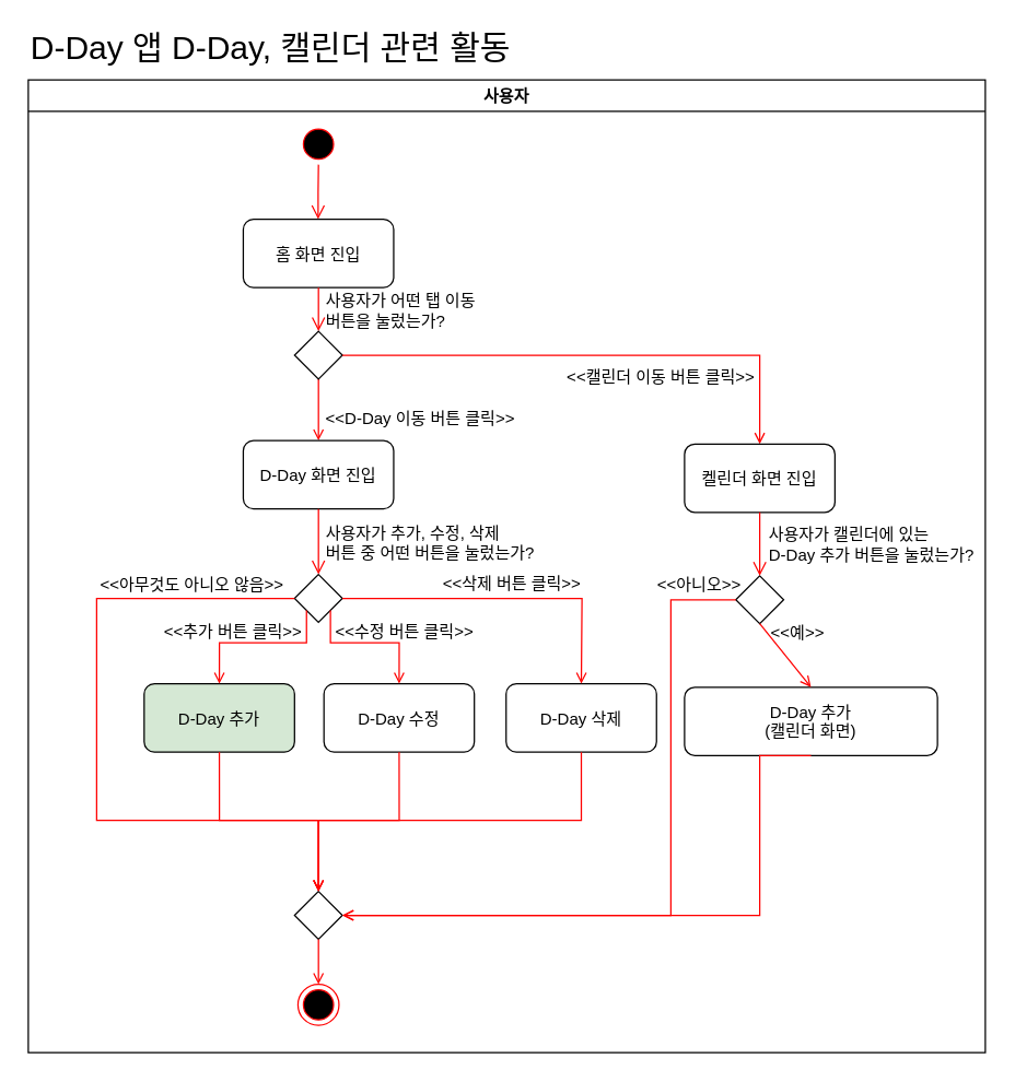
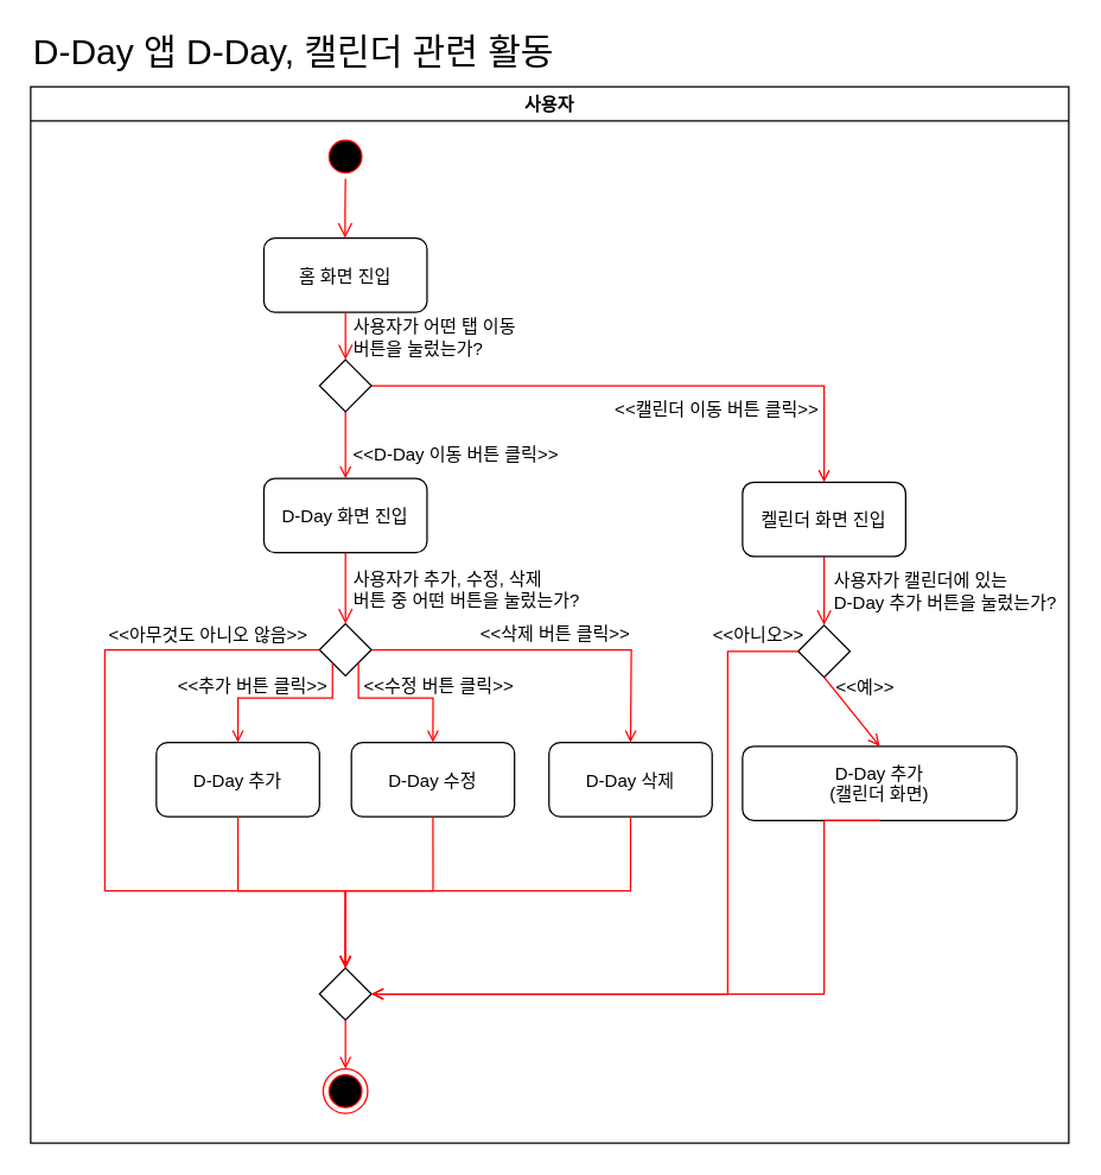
  <mxCell id="0" />
  <mxCell id="1" parent="0" />
  <mxCell id="2" value="사용자" style="swimlane;whiteSpace=wrap;startSize=23;" parent="1" vertex="1"><mxGeometry x="20" y="58" width="700" height="712" as="geometry" /></mxCell>
  <mxCell id="3" value="" style="ellipse;shape=startState;fillColor=#000000;strokeColor=#ff0000;" parent="2" vertex="1"><mxGeometry x="197.25" y="32" width="30" height="30" as="geometry" /></mxCell>
  <mxCell id="4" value="" style="edgeStyle=elbowEdgeStyle;elbow=horizontal;verticalAlign=bottom;endArrow=open;endSize=8;strokeColor=#FF0000;endFill=1;rounded=0" parent="2" source="3" target="5" edge="1"><mxGeometry x="100" y="40" as="geometry"><mxPoint x="212.25" y="102" as="targetPoint" /></mxGeometry></mxCell>
  <mxCell id="5" value="홈 화면 진입" style="rounded=1;" parent="2" vertex="1"><mxGeometry x="157.25" y="102" width="110" height="50" as="geometry" /></mxCell>
  <mxCell id="6" value="" style="endArrow=open;strokeColor=#FF0000;endFill=1;rounded=0;entryX=0.5;entryY=0;entryDx=0;entryDy=0;exitX=0.5;exitY=1;exitDx=0;exitDy=0;" parent="2" source="10" target="11" edge="1"><mxGeometry relative="1" as="geometry"><mxPoint x="212.25" y="304" as="targetPoint" /><mxPoint x="212.25" y="234" as="sourcePoint" /></mxGeometry></mxCell>
  <mxCell id="7" value="사용자가 어떤 탭 이동&lt;div&gt;버튼을 눌렀는가?&lt;/div&gt;" style="text;html=1;align=left;verticalAlign=middle;whiteSpace=wrap;rounded=0;" parent="2" vertex="1"><mxGeometry x="216.25" y="154" width="154.5" height="30" as="geometry" /></mxCell>
  <mxCell id="8" value="&amp;lt;&amp;lt;캘린더 이동 버튼 클릭&amp;gt;&amp;gt;" style="text;html=1;align=center;verticalAlign=middle;whiteSpace=wrap;rounded=0;" parent="2" vertex="1"><mxGeometry x="390" y="203" width="145.5" height="30" as="geometry" /></mxCell>
  <mxCell id="9" value="" style="edgeStyle=none;curved=1;rounded=0;orthogonalLoop=1;jettySize=auto;html=1;fontSize=12;startSize=8;endSize=8;strokeColor=#FF0000;endArrow=open;endFill=0;exitX=0.5;exitY=1;exitDx=0;exitDy=0;entryX=0.5;entryY=0;entryDx=0;entryDy=0;" parent="2" source="5" edge="1"><mxGeometry relative="1" as="geometry"><mxPoint x="212.25" y="184" as="targetPoint" /></mxGeometry></mxCell>
  <mxCell id="10" value="" style="rhombus;whiteSpace=wrap;html=1;" parent="2" vertex="1"><mxGeometry x="194.75" y="184" width="35" height="35" as="geometry" /></mxCell>
  <mxCell id="11" value="D-Day 화면 진입" style="rounded=1;" parent="2" vertex="1"><mxGeometry x="157.25" y="264" width="110" height="50" as="geometry" /></mxCell>
  <mxCell id="12" value="" style="endArrow=open;strokeColor=#FF0000;endFill=1;rounded=0;entryX=0.5;entryY=0;entryDx=0;entryDy=0;exitX=1;exitY=0.5;exitDx=0;exitDy=0;edgeStyle=orthogonalEdgeStyle;" parent="2" source="10" target="13" edge="1"><mxGeometry relative="1" as="geometry"><mxPoint x="237.25" y="201.02" as="sourcePoint" /><mxPoint x="404.75" y="201.02" as="targetPoint" /></mxGeometry></mxCell>
  <mxCell id="13" value="켈린더 화면 진입" style="rounded=1;" parent="2" vertex="1"><mxGeometry x="480" y="266.5" width="110" height="50" as="geometry" /></mxCell>
  <mxCell id="14" value="" style="rhombus;whiteSpace=wrap;html=1;" parent="2" vertex="1"><mxGeometry x="194.75" y="594" width="35" height="35" as="geometry" /></mxCell>
  <mxCell id="15" value="" style="rhombus;whiteSpace=wrap;html=1;" parent="2" vertex="1"><mxGeometry x="194.75" y="362" width="35" height="35" as="geometry" /></mxCell>
  <mxCell id="16" value="" style="edgeStyle=none;curved=1;rounded=0;orthogonalLoop=1;jettySize=auto;html=1;fontSize=12;startSize=8;endSize=8;strokeColor=#FF0000;endArrow=open;endFill=0;exitX=0.5;exitY=1;exitDx=0;exitDy=0;entryX=0.5;entryY=0;entryDx=0;entryDy=0;" parent="2" source="11" target="15" edge="1"><mxGeometry relative="1" as="geometry"><mxPoint x="222" y="162" as="sourcePoint" /><mxPoint x="222.25" y="194" as="targetPoint" /></mxGeometry></mxCell>
- <mxCell id="17" value="D-Day 추가" style="rounded=1;fillColor=#d5e8d4;" parent="2" vertex="1"><mxGeometry x="84.75" y="442" width="110" height="50" as="geometry" /></mxCell>
+ <mxCell id="17" value="D-Day 추가" style="rounded=1;" parent="2" vertex="1"><mxGeometry x="84.75" y="442" width="110" height="50" as="geometry" /></mxCell>
  <mxCell id="18" value="D-Day 수정" style="rounded=1;" parent="2" vertex="1"><mxGeometry x="216.25" y="442" width="110" height="50" as="geometry" /></mxCell>
  <mxCell id="19" value="D-Day 삭제" style="rounded=1;" parent="2" vertex="1"><mxGeometry x="349.5" y="442" width="110" height="50" as="geometry" /></mxCell>
  <mxCell id="20" value="" style="endArrow=open;strokeColor=#FF0000;endFill=1;rounded=0;entryX=0.5;entryY=0;entryDx=0;entryDy=0;edgeStyle=orthogonalEdgeStyle;exitX=0;exitY=1;exitDx=0;exitDy=0;" parent="2" source="15" target="17" edge="1"><mxGeometry relative="1" as="geometry"><mxPoint x="149.5" y="244" as="sourcePoint" /><mxPoint x="205" y="632" as="targetPoint" /><Array as="points"><mxPoint x="203" y="412" /><mxPoint x="140" y="412" /></Array></mxGeometry></mxCell>
  <mxCell id="21" value="" style="endArrow=open;strokeColor=#FF0000;endFill=1;rounded=0;entryX=0.5;entryY=0;entryDx=0;entryDy=0;edgeStyle=orthogonalEdgeStyle;exitX=1;exitY=1;exitDx=0;exitDy=0;" parent="2" source="15" target="18" edge="1"><mxGeometry relative="1" as="geometry"><mxPoint x="214" y="390" as="sourcePoint" /><mxPoint x="150" y="434" as="targetPoint" /><Array as="points"><mxPoint x="221" y="412" /><mxPoint x="271" y="412" /></Array></mxGeometry></mxCell>
  <mxCell id="22" value="" style="endArrow=open;strokeColor=#FF0000;endFill=1;rounded=0;entryX=0.5;entryY=0;entryDx=0;entryDy=0;edgeStyle=orthogonalEdgeStyle;exitX=1;exitY=0.5;exitDx=0;exitDy=0;" parent="2" source="15" target="19" edge="1"><mxGeometry relative="1" as="geometry"><mxPoint x="231" y="380" as="sourcePoint" /><mxPoint x="281" y="424" as="targetPoint" /><Array as="points"><mxPoint x="405" y="380" /><mxPoint x="405" y="380" /></Array></mxGeometry></mxCell>
  <mxCell id="23" value="" style="endArrow=open;strokeColor=#FF0000;endFill=1;rounded=0;edgeStyle=orthogonalEdgeStyle;exitX=0;exitY=0.5;exitDx=0;exitDy=0;entryX=0.5;entryY=0;entryDx=0;entryDy=0;" parent="2" source="15" target="14" edge="1"><mxGeometry relative="1" as="geometry"><mxPoint x="240" y="372" as="sourcePoint" /><mxPoint x="139.5" y="544" as="targetPoint" /><Array as="points"><mxPoint x="50" y="380" /><mxPoint x="50" y="542" /><mxPoint x="212" y="542" /></Array></mxGeometry></mxCell>
  <mxCell id="24" value="&amp;lt;&amp;lt;아무것도 아니오 않음&amp;gt;&amp;gt;" style="text;html=1;align=center;verticalAlign=middle;whiteSpace=wrap;rounded=0;" parent="2" vertex="1"><mxGeometry x="44.75" y="355" width="150" height="30" as="geometry" /></mxCell>
  <mxCell id="25" value="&amp;lt;&amp;lt;추가 버튼 클릭&amp;gt;&amp;gt;" style="text;html=1;align=center;verticalAlign=middle;whiteSpace=wrap;rounded=0;" parent="2" vertex="1"><mxGeometry x="94.75" y="389" width="109.75" height="30" as="geometry" /></mxCell>
  <mxCell id="26" value="&amp;lt;&amp;lt;수정 버튼 클릭&amp;gt;&amp;gt;" style="text;html=1;align=center;verticalAlign=middle;whiteSpace=wrap;rounded=0;" parent="2" vertex="1"><mxGeometry x="220" y="389" width="110.5" height="30" as="geometry" /></mxCell>
  <mxCell id="27" value="&amp;lt;&amp;lt;삭제 버튼 클릭&amp;gt;&amp;gt;" style="text;html=1;align=center;verticalAlign=middle;whiteSpace=wrap;rounded=0;" parent="2" vertex="1"><mxGeometry x="300" y="354" width="107.5" height="30" as="geometry" /></mxCell>
  <mxCell id="28" value="사용자가 추가, 수정,&amp;nbsp;&lt;span style=&quot;background-color: transparent; color: light-dark(rgb(0, 0, 0), rgb(255, 255, 255));&quot;&gt;삭제&lt;/span&gt;&lt;div&gt;&lt;span style=&quot;background-color: transparent; color: light-dark(rgb(0, 0, 0), rgb(255, 255, 255));&quot;&gt;버튼 중 어떤 버튼을 눌렀는가?&lt;/span&gt;&lt;/div&gt;" style="text;html=1;align=left;verticalAlign=middle;whiteSpace=wrap;rounded=0;" parent="2" vertex="1"><mxGeometry x="216.25" y="324" width="156.75" height="30" as="geometry" /></mxCell>
  <mxCell id="29" value="" style="ellipse;shape=endState;fillColor=#000000;strokeColor=#ff0000" parent="2" vertex="1"><mxGeometry x="197.25" y="662" width="30" height="30" as="geometry" /></mxCell>
  <mxCell id="30" value="" style="endArrow=open;strokeColor=#FF0000;endFill=1;rounded=0;entryX=0.5;entryY=0;entryDx=0;entryDy=0;exitX=0.5;exitY=1;exitDx=0;exitDy=0;" parent="2" source="14" target="29" edge="1"><mxGeometry relative="1" as="geometry"><mxPoint x="286.75" y="339" as="sourcePoint" /><mxPoint x="506.75" y="352" as="targetPoint" /><Array as="points" /></mxGeometry></mxCell>
  <mxCell id="31" value="" style="endArrow=open;strokeColor=#FF0000;endFill=1;rounded=0;entryX=0.5;entryY=0;entryDx=0;entryDy=0;edgeStyle=orthogonalEdgeStyle;exitX=0.5;exitY=1;exitDx=0;exitDy=0;" parent="2" source="17" target="14" edge="1"><mxGeometry relative="1" as="geometry"><mxPoint x="240" y="382" as="sourcePoint" /><mxPoint x="415" y="434" as="targetPoint" /><Array as="points"><mxPoint x="140" y="542" /><mxPoint x="212" y="542" /></Array></mxGeometry></mxCell>
  <mxCell id="32" value="" style="endArrow=open;strokeColor=#FF0000;endFill=1;rounded=0;edgeStyle=orthogonalEdgeStyle;exitX=0.5;exitY=1;exitDx=0;exitDy=0;entryX=0.5;entryY=0;entryDx=0;entryDy=0;" parent="2" source="18" target="14" edge="1"><mxGeometry relative="1" as="geometry"><mxPoint x="150" y="484" as="sourcePoint" /><mxPoint x="280" y="582" as="targetPoint" /><Array as="points"><mxPoint x="271" y="542" /><mxPoint x="212" y="542" /><mxPoint x="212" y="594" /></Array></mxGeometry></mxCell>
  <mxCell id="33" value="" style="endArrow=open;strokeColor=#FF0000;endFill=1;rounded=0;edgeStyle=orthogonalEdgeStyle;exitX=0.5;exitY=1;exitDx=0;exitDy=0;entryX=0.5;entryY=0;entryDx=0;entryDy=0;" parent="2" source="19" target="14" edge="1"><mxGeometry relative="1" as="geometry"><mxPoint x="281" y="484" as="sourcePoint" /><mxPoint x="230" y="592" as="targetPoint" /><Array as="points"><mxPoint x="404" y="542" /><mxPoint x="212" y="542" /><mxPoint x="212" y="594" /></Array></mxGeometry></mxCell>
  <mxCell id="34" value="" style="rhombus;whiteSpace=wrap;html=1;" parent="2" vertex="1"><mxGeometry x="517.5" y="363" width="35" height="35" as="geometry" /></mxCell>
  <mxCell id="35" value="" style="edgeStyle=none;curved=1;rounded=0;orthogonalLoop=1;jettySize=auto;html=1;fontSize=12;startSize=8;endSize=8;strokeColor=#FF0000;endArrow=open;endFill=0;exitX=0.5;exitY=1;exitDx=0;exitDy=0;entryX=0.5;entryY=0;entryDx=0;entryDy=0;" parent="2" source="13" target="34" edge="1"><mxGeometry relative="1" as="geometry"><mxPoint x="540" y="315" as="sourcePoint" /><mxPoint x="540" y="355" as="targetPoint" /></mxGeometry></mxCell>
  <mxCell id="36" value="사용자가 캘린더에 있는&lt;div&gt;D-Day 추가 버튼을 눌렀는가?&lt;/div&gt;" style="text;html=1;align=left;verticalAlign=middle;whiteSpace=wrap;rounded=0;" parent="2" vertex="1"><mxGeometry x="540" y="325" width="156.75" height="30" as="geometry" /></mxCell>
  <mxCell id="37" value="" style="endArrow=open;strokeColor=#FF0000;endFill=1;rounded=0;entryX=1;entryY=0.5;entryDx=0;entryDy=0;exitX=0;exitY=0.5;exitDx=0;exitDy=0;edgeStyle=orthogonalEdgeStyle;" parent="2" source="34" target="14" edge="1"><mxGeometry relative="1" as="geometry"><mxPoint x="577.5" y="431.5" as="sourcePoint" /><mxPoint x="578" y="526.5" as="targetPoint" /><Array as="points"><mxPoint x="470" y="380" /><mxPoint x="470" y="612" /></Array></mxGeometry></mxCell>
  <mxCell id="38" value="&amp;lt;&amp;lt;아니오&amp;gt;&amp;gt;" style="text;html=1;align=center;verticalAlign=middle;whiteSpace=wrap;rounded=0;" parent="2" vertex="1"><mxGeometry x="445.5" y="355" width="90" height="30" as="geometry" /></mxCell>
  <mxCell id="39" value="&amp;lt;&amp;lt;예&amp;gt;&amp;gt;" style="text;html=1;align=center;verticalAlign=middle;whiteSpace=wrap;rounded=0;" parent="2" vertex="1"><mxGeometry x="517.5" y="390" width="90" height="30" as="geometry" /></mxCell>
  <mxCell id="40" value="D-Day 추가&#10;(캘린더 화면)" style="rounded=1;" parent="2" vertex="1"><mxGeometry x="480" y="444.5" width="185" height="50" as="geometry" /></mxCell>
  <mxCell id="41" value="" style="endArrow=open;strokeColor=#FF0000;endFill=1;rounded=0;entryX=0.5;entryY=0;entryDx=0;entryDy=0;exitX=0.5;exitY=1;exitDx=0;exitDy=0;" parent="2" source="34" target="40" edge="1"><mxGeometry relative="1" as="geometry"><mxPoint x="475" y="415" as="sourcePoint" /><mxPoint x="493.5" y="427.5" as="targetPoint" /><Array as="points" /></mxGeometry></mxCell>
  <mxCell id="42" value="" style="endArrow=open;strokeColor=#FF0000;endFill=1;rounded=0;entryX=1;entryY=0.5;entryDx=0;entryDy=0;edgeStyle=orthogonalEdgeStyle;exitX=0.5;exitY=1;exitDx=0;exitDy=0;" parent="2" source="40" target="14" edge="1"><mxGeometry relative="1" as="geometry"><mxPoint x="548" y="380" as="sourcePoint" /><mxPoint x="240" y="622" as="targetPoint" /><Array as="points"><mxPoint x="535" y="611" /></Array></mxGeometry></mxCell>
  <mxCell id="43" value="D-Day 앱 D-Day, 캘린더 관련 활동" style="text;html=1;align=left;verticalAlign=middle;whiteSpace=wrap;rounded=0;fontSize=24;" parent="1" vertex="1"><mxGeometry x="20" y="20" width="400" height="30" as="geometry" /></mxCell>
  <mxCell id="44" value="&amp;lt;&amp;lt;D-Day 이동 버튼 클릭&amp;gt;&amp;gt;" style="text;html=1;align=center;verticalAlign=middle;whiteSpace=wrap;rounded=0;" parent="1" vertex="1"><mxGeometry x="228.5" y="291" width="155.5" height="30" as="geometry" /></mxCell>
